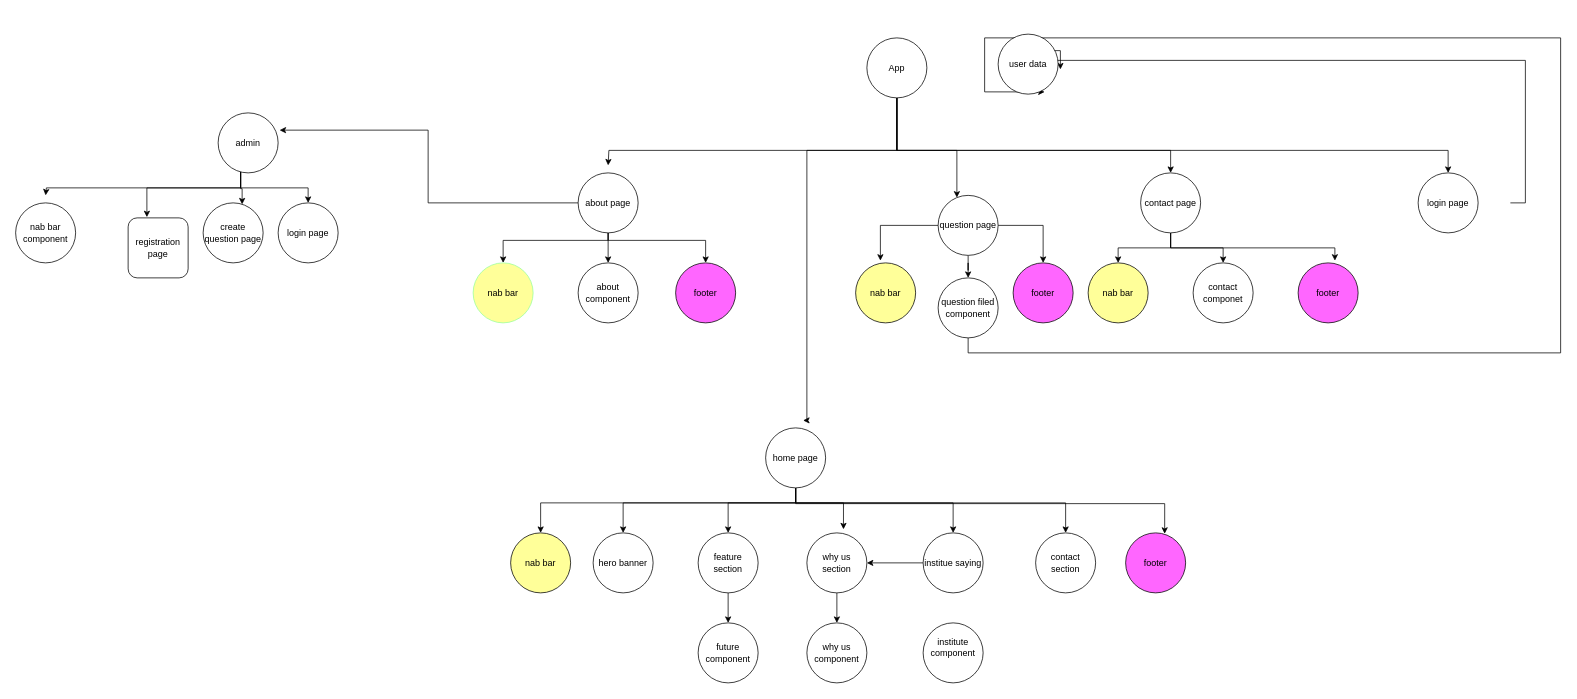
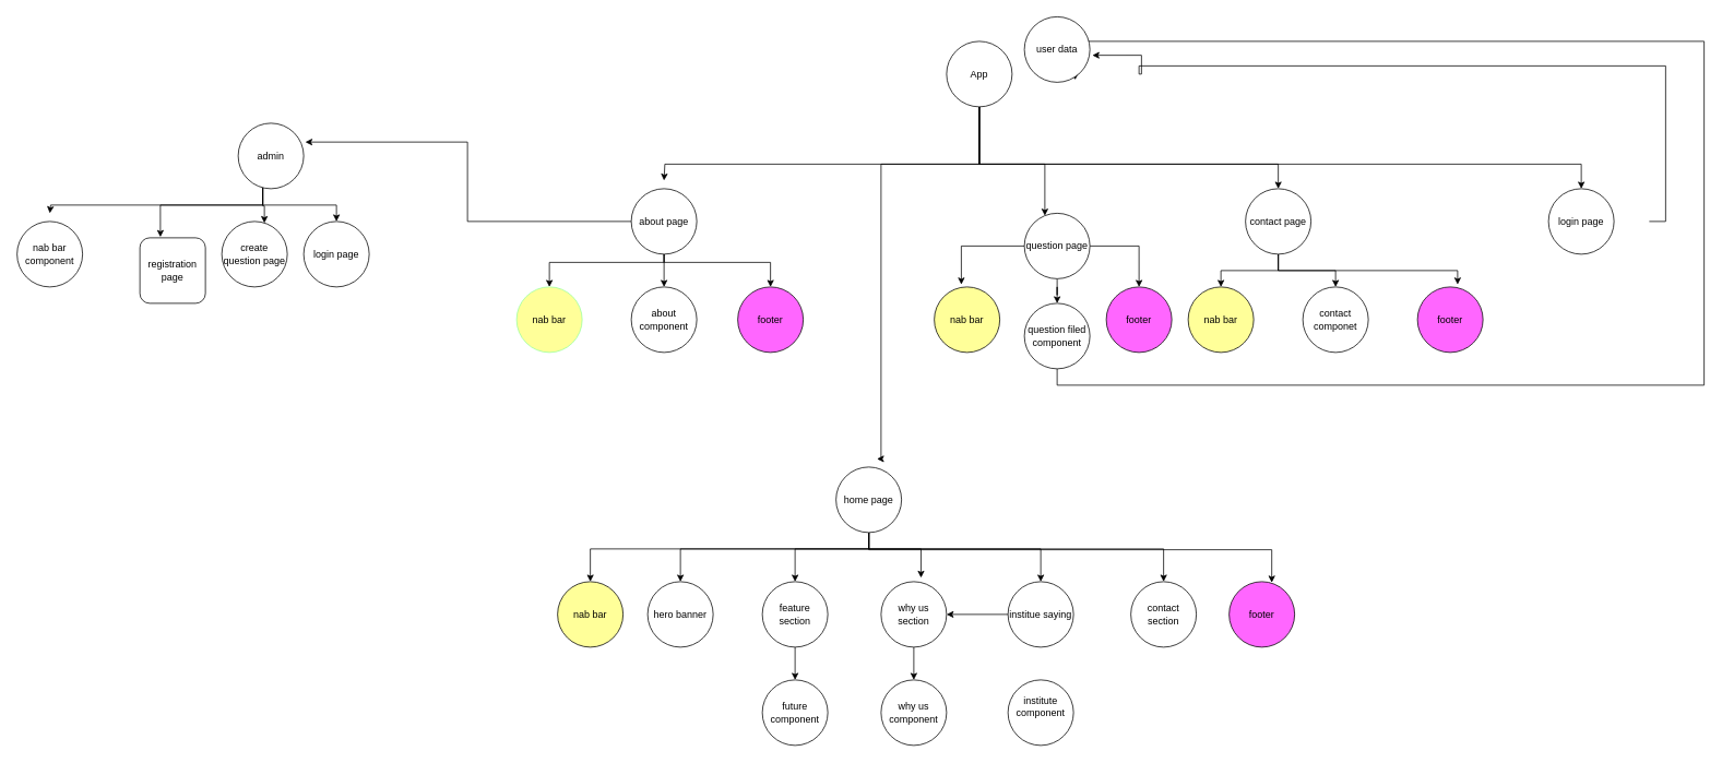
  <mxCell id="0" />
  <mxCell id="1" parent="0" />
  <mxCell id="2" style="edgeStyle=orthogonalEdgeStyle;rounded=0;orthogonalLoop=1;jettySize=auto;html=1;" parent="1" source="7" target="28" edge="1"><mxGeometry relative="1" as="geometry"><Array as="points"><mxPoint x="1195" y="200" /><mxPoint x="1275" y="200" /></Array></mxGeometry></mxCell>
  <mxCell id="3" style="edgeStyle=orthogonalEdgeStyle;rounded=0;orthogonalLoop=1;jettySize=auto;html=1;" parent="1" edge="1"><mxGeometry relative="1" as="geometry"><mxPoint x="1070" y="560" as="targetPoint" /><mxPoint x="1195" y="100" as="sourcePoint" /><Array as="points"><mxPoint x="1195" y="200" /><mxPoint x="1075" y="200" /></Array></mxGeometry></mxCell>
  <mxCell id="4" style="edgeStyle=orthogonalEdgeStyle;rounded=0;orthogonalLoop=1;jettySize=auto;html=1;" parent="1" source="7" edge="1"><mxGeometry relative="1" as="geometry"><mxPoint x="810" y="220" as="targetPoint" /><Array as="points"><mxPoint x="1195" y="200" /><mxPoint x="811" y="200" /></Array></mxGeometry></mxCell>
  <mxCell id="5" style="edgeStyle=orthogonalEdgeStyle;rounded=0;orthogonalLoop=1;jettySize=auto;html=1;entryX=0.5;entryY=0;entryDx=0;entryDy=0;" parent="1" source="7" target="16" edge="1"><mxGeometry relative="1" as="geometry"><Array as="points"><mxPoint x="1195" y="200" /><mxPoint x="1560" y="200" /></Array></mxGeometry></mxCell>
  <mxCell id="6" style="edgeStyle=orthogonalEdgeStyle;rounded=0;orthogonalLoop=1;jettySize=auto;html=1;entryX=0.5;entryY=0;entryDx=0;entryDy=0;" edge="1" parent="1" source="7" target="62"><mxGeometry relative="1" as="geometry"><Array as="points"><mxPoint x="1195" y="200" /><mxPoint x="1930" y="200" /></Array></mxGeometry></mxCell>
  <mxCell id="7" value="App" style="ellipse;whiteSpace=wrap;html=1;aspect=fixed;" parent="1" vertex="1"><mxGeometry x="1155" y="50" width="80" height="80" as="geometry" /></mxCell>
  <mxCell id="8" style="edgeStyle=orthogonalEdgeStyle;rounded=0;orthogonalLoop=1;jettySize=auto;html=1;entryX=0.5;entryY=0;entryDx=0;entryDy=0;" parent="1" source="12" target="30" edge="1"><mxGeometry relative="1" as="geometry" /></mxCell>
  <mxCell id="9" style="edgeStyle=orthogonalEdgeStyle;rounded=0;orthogonalLoop=1;jettySize=auto;html=1;entryX=0.5;entryY=0;entryDx=0;entryDy=0;" parent="1" source="12" target="29" edge="1"><mxGeometry relative="1" as="geometry"><Array as="points"><mxPoint x="810" y="320" /><mxPoint x="670" y="320" /></Array></mxGeometry></mxCell>
  <mxCell id="10" style="edgeStyle=orthogonalEdgeStyle;rounded=0;orthogonalLoop=1;jettySize=auto;html=1;entryX=0.5;entryY=0;entryDx=0;entryDy=0;" parent="1" source="12" target="31" edge="1"><mxGeometry relative="1" as="geometry"><Array as="points"><mxPoint x="810" y="320" /><mxPoint x="940" y="320" /></Array></mxGeometry></mxCell>
  <mxCell id="11" style="edgeStyle=orthogonalEdgeStyle;rounded=0;orthogonalLoop=1;jettySize=auto;html=1;entryX=1.025;entryY=0.288;entryDx=0;entryDy=0;entryPerimeter=0;" edge="1" parent="1" source="12" target="43"><mxGeometry relative="1" as="geometry" /></mxCell>
  <mxCell id="12" value="about page" style="ellipse;whiteSpace=wrap;html=1;aspect=fixed;" parent="1" vertex="1"><mxGeometry y="230" width="80" height="80" as="geometry" x="770" /></mxCell>
  <mxCell id="13" style="edgeStyle=orthogonalEdgeStyle;rounded=0;orthogonalLoop=1;jettySize=auto;html=1;entryX=0.5;entryY=0;entryDx=0;entryDy=0;" parent="1" source="16" target="32" edge="1"><mxGeometry relative="1" as="geometry" /></mxCell>
  <mxCell id="14" style="edgeStyle=orthogonalEdgeStyle;rounded=0;orthogonalLoop=1;jettySize=auto;html=1;entryX=0.5;entryY=0;entryDx=0;entryDy=0;" parent="1" source="16" target="33" edge="1"><mxGeometry relative="1" as="geometry" /></mxCell>
  <mxCell id="15" style="edgeStyle=orthogonalEdgeStyle;rounded=0;orthogonalLoop=1;jettySize=auto;html=1;entryX=0.613;entryY=-0.037;entryDx=0;entryDy=0;entryPerimeter=0;" parent="1" source="16" target="34" edge="1"><mxGeometry relative="1" as="geometry"><Array as="points"><mxPoint x="1560" y="330" /><mxPoint x="1779" y="330" /></Array></mxGeometry></mxCell>
  <mxCell id="16" value="contact page" style="ellipse;whiteSpace=wrap;html=1;aspect=fixed;" parent="1" vertex="1"><mxGeometry x="1520" y="230" width="80" height="80" as="geometry" /></mxCell>
  <mxCell id="17" style="edgeStyle=orthogonalEdgeStyle;rounded=0;orthogonalLoop=1;jettySize=auto;html=1;entryX=0.5;entryY=0;entryDx=0;entryDy=0;" parent="1" source="24" target="49" edge="1"><mxGeometry relative="1" as="geometry"><Array as="points"><mxPoint x="1060" y="670" /></Array></mxGeometry></mxCell>
  <mxCell id="18" style="edgeStyle=orthogonalEdgeStyle;rounded=0;orthogonalLoop=1;jettySize=auto;html=1;entryX=0.651;entryY=0.014;entryDx=0;entryDy=0;entryPerimeter=0;" parent="1" source="24" target="48" edge="1"><mxGeometry relative="1" as="geometry"><Array as="points"><mxPoint x="1060" y="671" /></Array></mxGeometry></mxCell>
  <mxCell id="19" style="edgeStyle=orthogonalEdgeStyle;rounded=0;orthogonalLoop=1;jettySize=auto;html=1;entryX=0.5;entryY=0;entryDx=0;entryDy=0;" parent="1" source="24" target="50" edge="1"><mxGeometry relative="1" as="geometry"><Array as="points"><mxPoint x="1060" y="670" /><mxPoint x="830" y="670" /></Array></mxGeometry></mxCell>
  <mxCell id="20" style="edgeStyle=orthogonalEdgeStyle;rounded=0;orthogonalLoop=1;jettySize=auto;html=1;entryX=0.5;entryY=0;entryDx=0;entryDy=0;" parent="1" source="24" target="52" edge="1"><mxGeometry relative="1" as="geometry"><Array as="points"><mxPoint x="1060" y="670" /><mxPoint x="970" y="670" /></Array></mxGeometry></mxCell>
  <mxCell id="21" style="edgeStyle=orthogonalEdgeStyle;rounded=0;orthogonalLoop=1;jettySize=auto;html=1;entryX=0.61;entryY=-0.06;entryDx=0;entryDy=0;entryPerimeter=0;" parent="1" source="24" target="54" edge="1"><mxGeometry relative="1" as="geometry"><Array as="points"><mxPoint x="1060" y="670" /><mxPoint x="1124" y="670" /></Array></mxGeometry></mxCell>
  <mxCell id="22" style="edgeStyle=orthogonalEdgeStyle;rounded=0;orthogonalLoop=1;jettySize=auto;html=1;entryX=0.5;entryY=0;entryDx=0;entryDy=0;" parent="1" source="24" target="56" edge="1"><mxGeometry relative="1" as="geometry"><Array as="points"><mxPoint x="1060" y="670" /><mxPoint x="1270" y="670" /></Array></mxGeometry></mxCell>
  <mxCell id="23" style="edgeStyle=orthogonalEdgeStyle;rounded=0;orthogonalLoop=1;jettySize=auto;html=1;entryX=0.5;entryY=0;entryDx=0;entryDy=0;" parent="1" source="24" target="57" edge="1"><mxGeometry relative="1" as="geometry"><Array as="points"><mxPoint x="1060" y="670" /><mxPoint x="1420" y="670" /></Array></mxGeometry></mxCell>
  <mxCell id="24" value="home page" style="ellipse;whiteSpace=wrap;html=1;aspect=fixed;" parent="1" vertex="1"><mxGeometry x="1020" y="570" width="80" height="80" as="geometry" /></mxCell>
  <mxCell id="25" style="edgeStyle=orthogonalEdgeStyle;rounded=0;orthogonalLoop=1;jettySize=auto;html=1;entryX=0.413;entryY=-0.037;entryDx=0;entryDy=0;entryPerimeter=0;" parent="1" source="28" target="35" edge="1"><mxGeometry relative="1" as="geometry" /></mxCell>
  <mxCell id="26" style="edgeStyle=orthogonalEdgeStyle;rounded=0;orthogonalLoop=1;jettySize=auto;html=1;entryX=0.5;entryY=0;entryDx=0;entryDy=0;" parent="1" source="28" target="36" edge="1"><mxGeometry relative="1" as="geometry" /></mxCell>
  <mxCell id="27" style="edgeStyle=orthogonalEdgeStyle;rounded=0;orthogonalLoop=1;jettySize=auto;html=1;entryX=0.5;entryY=0;entryDx=0;entryDy=0;" parent="1" source="28" target="38" edge="1"><mxGeometry relative="1" as="geometry" /></mxCell>
  <mxCell id="28" value="question page" style="ellipse;whiteSpace=wrap;html=1;aspect=fixed;" parent="1" vertex="1"><mxGeometry x="1250" y="260" width="80" height="80" as="geometry" /></mxCell>
  <mxCell id="29" value="nab bar" style="ellipse;whiteSpace=wrap;html=1;aspect=fixed;strokeColor=#99FF99;fillColor=#FFFF99;" parent="1" vertex="1"><mxGeometry x="630" y="350" width="80" height="80" as="geometry" /></mxCell>
  <mxCell id="30" value="about component" style="ellipse;whiteSpace=wrap;html=1;aspect=fixed;" parent="1" vertex="1"><mxGeometry y="350" width="80" height="80" as="geometry" x="770" /></mxCell>
  <mxCell id="31" value="footer" style="ellipse;whiteSpace=wrap;html=1;aspect=fixed;fillColor=#FF66FF;" parent="1" vertex="1"><mxGeometry x="900" y="350" width="80" height="80" as="geometry" /></mxCell>
  <mxCell id="32" value="nab bar" style="ellipse;whiteSpace=wrap;html=1;aspect=fixed;fillColor=#FFFF99;" parent="1" vertex="1"><mxGeometry x="1450" y="350" width="80" height="80" as="geometry" /></mxCell>
  <mxCell id="33" value="contact componet" style="ellipse;whiteSpace=wrap;html=1;aspect=fixed;" parent="1" vertex="1"><mxGeometry x="1590" y="350" width="80" height="80" as="geometry" /></mxCell>
  <mxCell id="34" value="footer" style="ellipse;whiteSpace=wrap;html=1;aspect=fixed;fillColor=#FF66FF;" parent="1" vertex="1"><mxGeometry x="1730" y="350" width="80" height="80" as="geometry" /></mxCell>
  <mxCell id="35" value="nab bar" style="ellipse;whiteSpace=wrap;html=1;aspect=fixed;fillColor=#FFFF99;" parent="1" vertex="1"><mxGeometry x="1140" y="350" width="80" height="80" as="geometry" /></mxCell>
  <mxCell id="36" value="footer" style="ellipse;whiteSpace=wrap;html=1;aspect=fixed;fillColor=#FF66FF;" parent="1" vertex="1"><mxGeometry x="1350" y="350" width="80" height="80" as="geometry" /></mxCell>
  <mxCell id="37" style="edgeStyle=orthogonalEdgeStyle;rounded=0;orthogonalLoop=1;jettySize=auto;html=1;entryX=0.775;entryY=0.963;entryDx=0;entryDy=0;entryPerimeter=0;" edge="1" parent="1" source="38" target="63"><mxGeometry relative="1" as="geometry"><mxPoint x="1330" as="targetPoint" y="110" /><Array as="points"><mxPoint x="1290" y="470" /><mxPoint x="2080" y="470" /><mxPoint x="2080" y="50" /><mxPoint x="1312" y="50" /></Array></mxGeometry></mxCell>
  <mxCell id="38" value="question filed component" style="ellipse;whiteSpace=wrap;html=1;aspect=fixed;" parent="1" vertex="1"><mxGeometry x="1250" y="370" width="80" height="80" as="geometry" /></mxCell>
  <mxCell id="39" style="edgeStyle=orthogonalEdgeStyle;rounded=0;orthogonalLoop=1;jettySize=auto;html=1;entryX=0.313;entryY=-0.012;entryDx=0;entryDy=0;entryPerimeter=0;" parent="1" source="43" target="44" edge="1"><mxGeometry relative="1" as="geometry"><Array as="points"><mxPoint x="320" y="250" /><mxPoint x="195" y="250" /></Array></mxGeometry></mxCell>
  <mxCell id="40" style="edgeStyle=orthogonalEdgeStyle;rounded=0;orthogonalLoop=1;jettySize=auto;html=1;entryX=0.5;entryY=0;entryDx=0;entryDy=0;" parent="1" source="43" target="45" edge="1"><mxGeometry relative="1" as="geometry"><Array as="points"><mxPoint x="320" y="250" /><mxPoint x="410" y="250" /></Array></mxGeometry></mxCell>
  <mxCell id="41" style="edgeStyle=orthogonalEdgeStyle;rounded=0;orthogonalLoop=1;jettySize=auto;html=1;entryX=0.65;entryY=0.025;entryDx=0;entryDy=0;entryPerimeter=0;" parent="1" source="43" target="46" edge="1"><mxGeometry relative="1" as="geometry"><Array as="points"><mxPoint x="320" y="251" /><mxPoint x="322" y="251" /></Array></mxGeometry></mxCell>
  <mxCell id="42" style="edgeStyle=orthogonalEdgeStyle;rounded=0;orthogonalLoop=1;jettySize=auto;html=1;" parent="1" source="43" edge="1"><mxGeometry relative="1" as="geometry"><mxPoint x="60" y="260" as="targetPoint" /><Array as="points"><mxPoint x="320" y="250" /><mxPoint x="61" y="250" /><mxPoint x="61" y="260" /></Array></mxGeometry></mxCell>
  <mxCell id="43" value="admin" style="ellipse;whiteSpace=wrap;html=1;aspect=fixed;" parent="1" vertex="1"><mxGeometry x="290" y="150" width="80" height="80" as="geometry" /></mxCell>
  <mxCell id="44" value="registration page" style="whiteSpace=wrap;html=1;aspect=fixed;rounded=1;" parent="1" vertex="1"><mxGeometry x="170" y="290" width="80" height="80" as="geometry" /></mxCell>
  <mxCell id="45" value="login page" style="ellipse;whiteSpace=wrap;html=1;aspect=fixed;" parent="1" vertex="1"><mxGeometry x="370" y="270" width="80" height="80" as="geometry" /></mxCell>
  <mxCell id="46" value="create question page" style="ellipse;whiteSpace=wrap;html=1;aspect=fixed;" parent="1" vertex="1"><mxGeometry x="270" y="270" width="80" height="80" as="geometry" /></mxCell>
  <mxCell id="47" value="nab bar component" style="ellipse;whiteSpace=wrap;html=1;aspect=fixed;" parent="1" vertex="1"><mxGeometry x="20" y="270" width="80" height="80" as="geometry" /></mxCell>
  <mxCell id="48" value="footer" style="ellipse;whiteSpace=wrap;html=1;aspect=fixed;fillColor=#FF66FF;" parent="1" vertex="1"><mxGeometry x="1500" y="710" width="80" height="80" as="geometry" /></mxCell>
  <mxCell id="49" value="nab bar" style="ellipse;whiteSpace=wrap;html=1;aspect=fixed;fillColor=#FFFF99;" parent="1" vertex="1"><mxGeometry x="680" y="710" width="80" height="80" as="geometry" /></mxCell>
  <mxCell id="50" value="hero banner" style="ellipse;whiteSpace=wrap;html=1;aspect=fixed;" parent="1" vertex="1"><mxGeometry x="790" y="710" width="80" height="80" as="geometry" /></mxCell>
  <mxCell id="51" style="edgeStyle=orthogonalEdgeStyle;rounded=0;orthogonalLoop=1;jettySize=auto;html=1;" parent="1" source="52" target="58" edge="1"><mxGeometry relative="1" as="geometry" /></mxCell>
  <mxCell id="52" value="feature section" style="ellipse;whiteSpace=wrap;html=1;aspect=fixed;" parent="1" vertex="1"><mxGeometry x="930" y="710" width="80" height="80" as="geometry" /></mxCell>
  <mxCell id="53" value="" style="edgeStyle=orthogonalEdgeStyle;rounded=0;orthogonalLoop=1;jettySize=auto;html=1;" parent="1" source="54" target="59" edge="1"><mxGeometry relative="1" as="geometry" /></mxCell>
  <mxCell id="54" value="why us section" style="ellipse;whiteSpace=wrap;html=1;aspect=fixed;" parent="1" vertex="1"><mxGeometry x="1075" y="710" width="80" height="80" as="geometry" /></mxCell>
  <mxCell id="55" value="" style="edgeStyle=orthogonalEdgeStyle;rounded=0;orthogonalLoop=1;jettySize=auto;html=1;" parent="1" source="56" target="54" edge="1"><mxGeometry relative="1" as="geometry" /></mxCell>
  <mxCell id="56" value="institue saying" style="ellipse;whiteSpace=wrap;html=1;aspect=fixed;" parent="1" vertex="1"><mxGeometry x="1230" y="710" width="80" height="80" as="geometry" /></mxCell>
  <mxCell id="57" value="contact section" style="ellipse;whiteSpace=wrap;html=1;aspect=fixed;" parent="1" vertex="1"><mxGeometry x="1380" y="710" width="80" height="80" as="geometry" /></mxCell>
  <mxCell id="58" value="future component" style="ellipse;whiteSpace=wrap;html=1;aspect=fixed;" parent="1" vertex="1"><mxGeometry x="930" y="830" width="80" height="80" as="geometry" /></mxCell>
  <mxCell id="59" value="why us component" style="ellipse;whiteSpace=wrap;html=1;" parent="1" vertex="1"><mxGeometry x="1075" y="830" width="80" height="80" as="geometry" /></mxCell>
  <mxCell id="60" value="&lt;div&gt;institute component&lt;/div&gt;&lt;div&gt;&lt;br&gt;&lt;/div&gt;" style="ellipse;whiteSpace=wrap;html=1;" parent="1" vertex="1"><mxGeometry x="1230" y="830" width="80" height="80" as="geometry" /></mxCell>
  <mxCell id="61" style="edgeStyle=orthogonalEdgeStyle;rounded=0;orthogonalLoop=1;jettySize=auto;html=1;entryX=1.038;entryY=0.588;entryDx=0;entryDy=0;entryPerimeter=0;" edge="1" parent="1" target="63"><mxGeometry relative="1" as="geometry"><mxPoint x="2013" y="270" as="sourcePoint" /><mxPoint x="1393" y="60" as="targetPoint" /><Array as="points"><mxPoint x="2033" y="270" /><mxPoint x="2033" y="80" /><mxPoint x="1390" y="80" /><mxPoint x="1390" y="90" /><mxPoint x="1393" y="90" /><mxPoint x="1393" y="67" /></Array></mxGeometry></mxCell>
  <mxCell id="62" value="login page" style="ellipse;whiteSpace=wrap;html=1;aspect=fixed;" vertex="1" parent="1"><mxGeometry x="1890" y="230" width="80" height="80" as="geometry" /></mxCell>
- <mxCell id="63" value="user data" style="ellipse;whiteSpace=wrap;html=1;aspect=fixed;" vertex="1" parent="1"><mxGeometry x="1330" y="45" width="80" height="80" as="geometry" /></mxCell>
+ <mxCell id="63" value="user data" style="ellipse;whiteSpace=wrap;html=1;aspect=fixed;" vertex="1" parent="1"><mxGeometry x="1250" y="20" width="80" height="80" as="geometry" /></mxCell>
  <mxCell id="64" style="edgeStyle=orthogonalEdgeStyle;rounded=0;orthogonalLoop=1;jettySize=auto;html=1;exitX=0.5;exitY=1;exitDx=0;exitDy=0;" edge="1" parent="1" source="63" target="63"><mxGeometry relative="1" as="geometry" /></mxCell>
